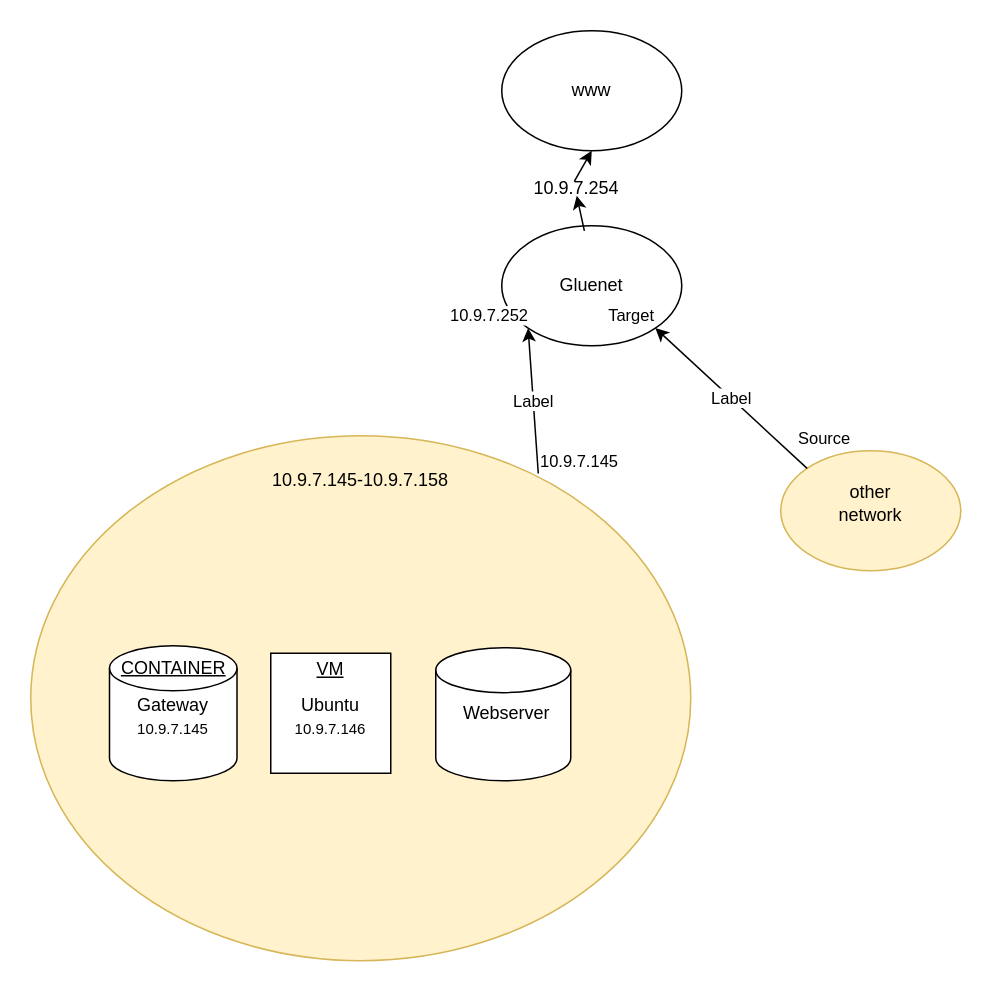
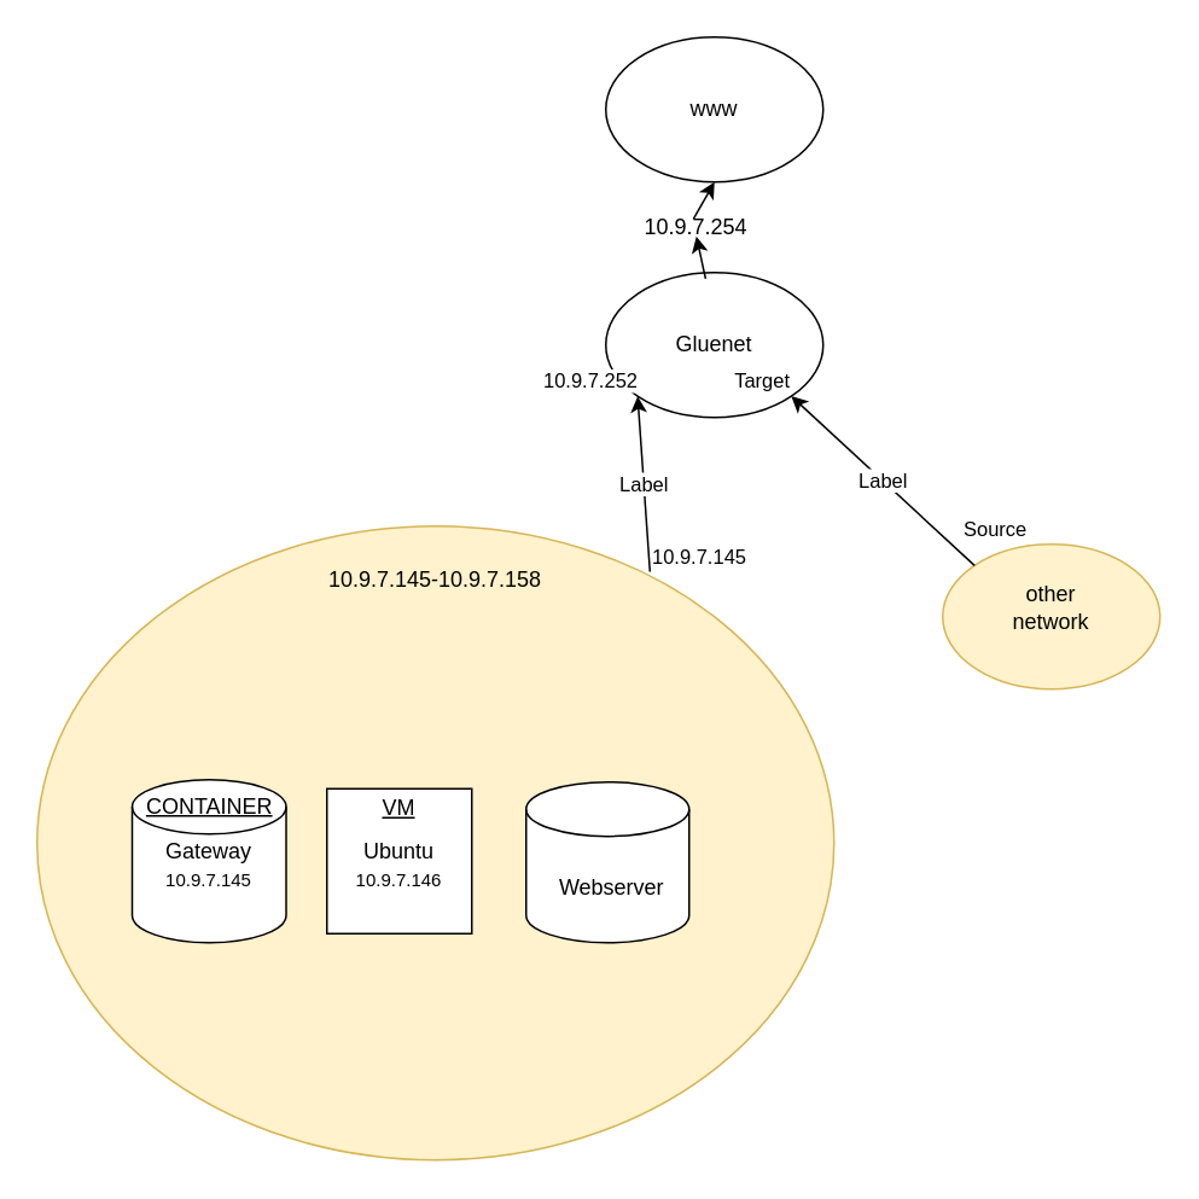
  <mxCell id="0" />
  <mxCell id="1" parent="0" />
  <mxCell id="2" value="" style="ellipse;whiteSpace=wrap;html=1;" parent="1" vertex="1"><mxGeometry x="334" y="150" width="120" height="80" as="geometry" /></mxCell>
  <mxCell id="3" value="Gluenet" style="text;html=1;strokeColor=none;fillColor=none;align=center;verticalAlign=middle;whiteSpace=wrap;rounded=0;" parent="1" vertex="1"><mxGeometry x="364" y="175" width="60" height="30" as="geometry" /></mxCell>
  <mxCell id="4" value="" style="ellipse;whiteSpace=wrap;html=1;" parent="1" vertex="1"><mxGeometry x="334" y="20" width="120" height="80" as="geometry" /></mxCell>
  <mxCell id="5" value="www" style="text;html=1;strokeColor=none;fillColor=none;align=center;verticalAlign=middle;whiteSpace=wrap;rounded=0;" parent="1" vertex="1"><mxGeometry x="364" y="45" width="60" height="30" as="geometry" /></mxCell>
  <mxCell id="6" value="" style="ellipse;whiteSpace=wrap;html=1;fillColor=#fff2cc;strokeColor=#d6b656;" parent="1" vertex="1"><mxGeometry x="520" y="300" width="120" height="80" as="geometry" /></mxCell>
  <mxCell id="7" value="other network" style="text;html=1;strokeColor=none;fillColor=none;align=center;verticalAlign=middle;whiteSpace=wrap;rounded=0;" parent="1" vertex="1"><mxGeometry x="550" y="320" width="60" height="30" as="geometry" /></mxCell>
  <mxCell id="8" value="" style="ellipse;whiteSpace=wrap;html=1;fillColor=#fff2cc;strokeColor=#d6b656;" parent="1" vertex="1"><mxGeometry x="20" y="290" width="440" height="350" as="geometry" /></mxCell>
  <mxCell id="9" value="" style="endArrow=classic;html=1;rounded=0;entryX=0;entryY=1;entryDx=0;entryDy=0;exitX=0.769;exitY=0.072;exitDx=0;exitDy=0;exitPerimeter=0;" parent="1" source="8" target="2" edge="1"><mxGeometry relative="1" as="geometry"><mxPoint x="330" y="240" as="sourcePoint" /><mxPoint x="364" y="380" as="targetPoint" /></mxGeometry></mxCell>
  <mxCell id="10" value="Label" style="edgeLabel;resizable=0;html=1;align=center;verticalAlign=middle;" parent="9" connectable="0" vertex="1"><mxGeometry relative="1" as="geometry" /></mxCell>
  <mxCell id="11" value="10.9.7.145" style="edgeLabel;resizable=0;html=1;align=left;verticalAlign=bottom;" parent="9" connectable="0" vertex="1"><mxGeometry x="-1" relative="1" as="geometry" /></mxCell>
  <mxCell id="12" value="10.9.7.252" style="edgeLabel;resizable=0;html=1;align=right;verticalAlign=bottom;" parent="9" connectable="0" vertex="1"><mxGeometry x="1" relative="1" as="geometry" /></mxCell>
  <mxCell id="13" value="" style="endArrow=classic;html=1;rounded=0;entryX=1;entryY=1;entryDx=0;entryDy=0;exitX=0;exitY=0;exitDx=0;exitDy=0;" parent="1" source="6" target="2" edge="1"><mxGeometry relative="1" as="geometry"><mxPoint x="240" y="300" as="sourcePoint" /><mxPoint x="400" y="300" as="targetPoint" /></mxGeometry></mxCell>
  <mxCell id="14" value="Label" style="edgeLabel;resizable=0;html=1;align=center;verticalAlign=middle;" parent="13" connectable="0" vertex="1"><mxGeometry relative="1" as="geometry" /></mxCell>
  <mxCell id="15" value="Source" style="edgeLabel;resizable=0;html=1;align=left;verticalAlign=bottom;" parent="13" connectable="0" vertex="1"><mxGeometry x="-1" relative="1" as="geometry"><mxPoint x="-8" y="-12" as="offset" /></mxGeometry></mxCell>
  <mxCell id="16" value="Target" style="edgeLabel;resizable=0;html=1;align=right;verticalAlign=bottom;" parent="13" connectable="0" vertex="1"><mxGeometry x="1" relative="1" as="geometry" /></mxCell>
  <mxCell id="17" value="" style="endArrow=classic;html=1;rounded=0;entryX=0.5;entryY=1;entryDx=0;entryDy=0;exitX=0.459;exitY=0.043;exitDx=0;exitDy=0;exitPerimeter=0;" parent="1" source="19" target="4" edge="1"><mxGeometry relative="1" as="geometry"><mxPoint x="350" y="210" as="sourcePoint" /><mxPoint x="450" y="210" as="targetPoint" /></mxGeometry></mxCell>
  <mxCell id="18" value="" style="endArrow=classic;html=1;rounded=0;entryX=0.5;entryY=1;entryDx=0;entryDy=0;exitX=0.459;exitY=0.043;exitDx=0;exitDy=0;exitPerimeter=0;" parent="1" source="2" target="19" edge="1"><mxGeometry relative="1" as="geometry"><mxPoint x="389" y="153" as="sourcePoint" /><mxPoint x="394" y="100" as="targetPoint" /></mxGeometry></mxCell>
  <mxCell id="19" value="10.9.7.254" style="text;html=1;strokeColor=none;fillColor=none;align=center;verticalAlign=middle;whiteSpace=wrap;rounded=0;" parent="1" vertex="1"><mxGeometry x="364" y="120" width="40" height="10" as="geometry" /></mxCell>
  <mxCell id="20" value="10.9.7.145-10.9.7.158" style="text;html=1;strokeColor=none;fillColor=none;align=center;verticalAlign=middle;whiteSpace=wrap;rounded=0;" parent="1" vertex="1"><mxGeometry x="175" y="305" width="130" height="30" as="geometry" /></mxCell>
  <mxCell id="21" value="" style="whiteSpace=wrap;html=1;aspect=fixed;" parent="1" vertex="1"><mxGeometry x="180" y="435" width="80" height="80" as="geometry" /></mxCell>
  <mxCell id="22" value="Ubuntu" style="text;html=1;strokeColor=none;fillColor=none;align=center;verticalAlign=middle;whiteSpace=wrap;rounded=0;" parent="1" vertex="1"><mxGeometry x="195" y="461.25" width="50" height="17.5" as="geometry" /></mxCell>
  <mxCell id="23" value="" style="shape=cylinder3;whiteSpace=wrap;html=1;boundedLbl=1;backgroundOutline=1;size=15;" parent="1" vertex="1"><mxGeometry x="72.5" y="430" width="85" height="90" as="geometry" /></mxCell>
  <mxCell id="24" value="Gateway" style="text;html=1;strokeColor=none;fillColor=none;align=center;verticalAlign=middle;whiteSpace=wrap;rounded=0;" parent="1" vertex="1"><mxGeometry x="85" y="455" width="60" height="30" as="geometry" /></mxCell>
  <mxCell id="25" value="&lt;span style=&quot;font-size: 10px;&quot;&gt;10.9.7.145&lt;/span&gt;" style="text;html=1;strokeColor=none;fillColor=none;align=center;verticalAlign=middle;whiteSpace=wrap;rounded=0;" parent="1" vertex="1"><mxGeometry x="95" y="480" width="40" height="10" as="geometry" /></mxCell>
  <mxCell id="26" value="&lt;span style=&quot;font-size: 10px;&quot;&gt;10.9.7.146&lt;/span&gt;" style="text;html=1;strokeColor=none;fillColor=none;align=center;verticalAlign=middle;whiteSpace=wrap;rounded=0;" parent="1" vertex="1"><mxGeometry x="195" y="480" width="50" height="10" as="geometry" /></mxCell>
  <mxCell id="27" value="CONTAINER" style="text;html=1;strokeColor=none;fillColor=none;align=center;verticalAlign=middle;whiteSpace=wrap;rounded=0;fontStyle=4" parent="1" vertex="1"><mxGeometry x="92.5" y="437.5" width="45" height="15" as="geometry" /></mxCell>
  <mxCell id="28" value="&lt;u&gt;VM&lt;/u&gt;" style="text;html=1;strokeColor=none;fillColor=none;align=center;verticalAlign=middle;whiteSpace=wrap;rounded=0;" parent="1" vertex="1"><mxGeometry x="190" y="431.25" width="60" height="30" as="geometry" /></mxCell>
  <mxCell id="29" value="" style="shape=cylinder3;whiteSpace=wrap;html=1;boundedLbl=1;backgroundOutline=1;size=15;" vertex="1" parent="1"><mxGeometry x="290" y="431.25" width="90" height="88.75" as="geometry" /></mxCell>
- <mxCell id="30" value="Webserver" style="text;html=1;strokeColor=none;fillColor=none;align=center;verticalAlign=middle;whiteSpace=wrap;rounded=0;" vertex="1" parent="1"><mxGeometry x="305" y="460" width="65" height="30" as="geometry" /></mxCell>
+ <mxCell id="30" value="Webserver" style="text;html=1;strokeColor=none;fillColor=none;align=center;verticalAlign=middle;whiteSpace=wrap;rounded=0;" vertex="1" parent="1"><mxGeometry x="305" y="475" width="65" height="30" as="geometry" /></mxCell>
